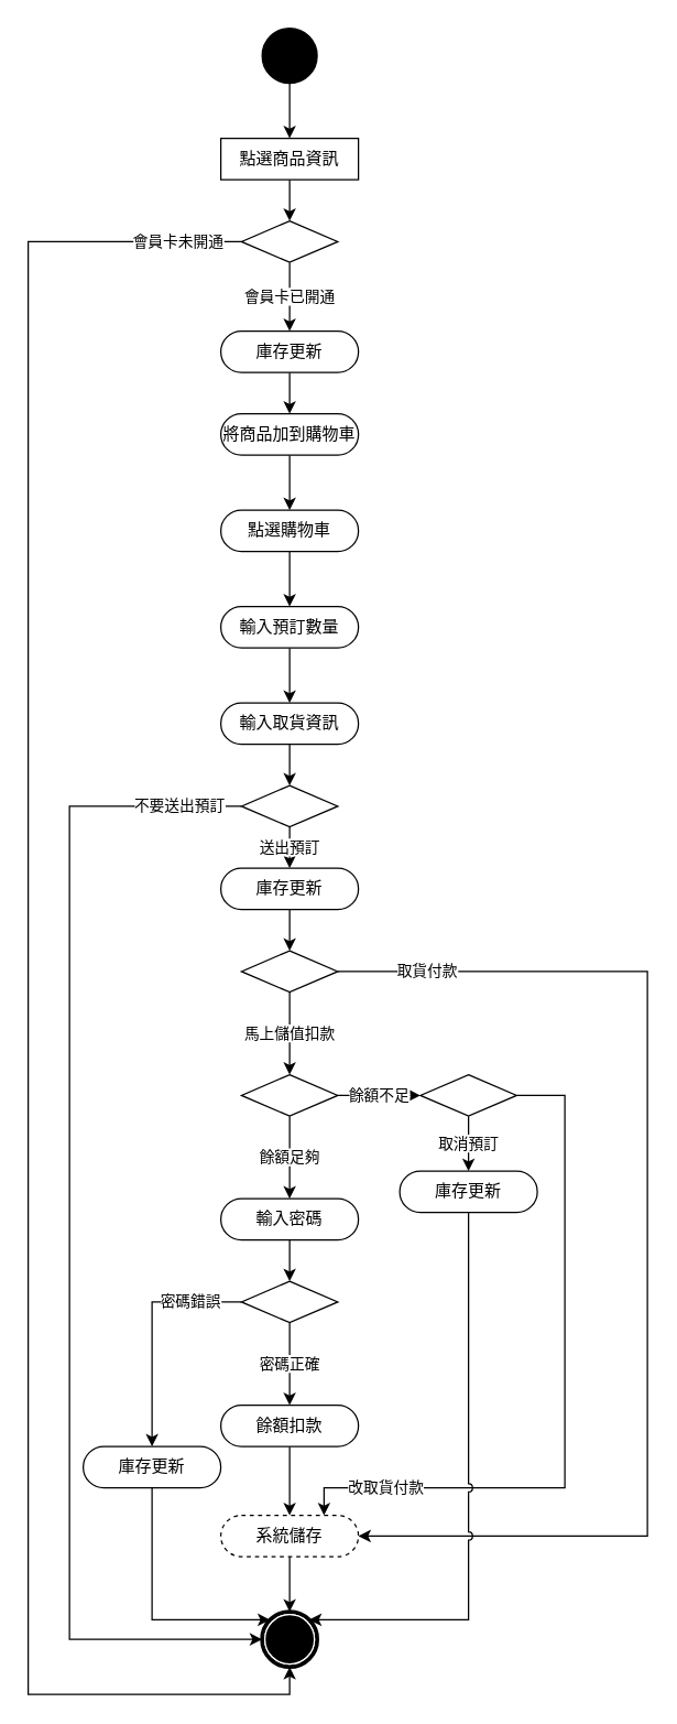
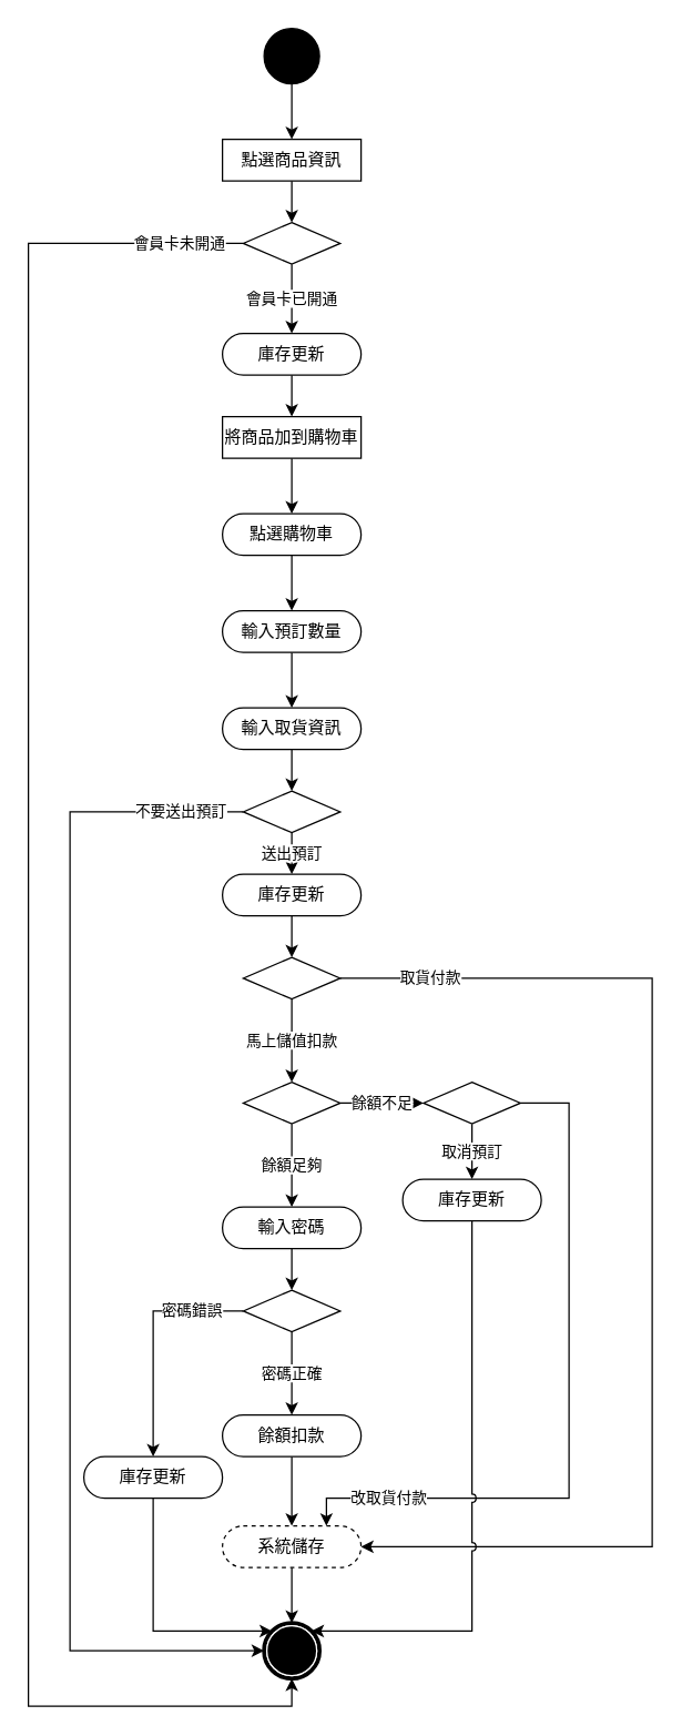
  <mxCell id="0" />
  <mxCell id="1" parent="0" />
  <mxCell id="2" style="edgeStyle=orthogonalEdgeStyle;rounded=0;orthogonalLoop=1;jettySize=auto;html=1;entryX=0.5;entryY=0;entryDx=0;entryDy=0;" parent="1" source="3" target="5" edge="1"><mxGeometry relative="1" as="geometry" /></mxCell>
  <mxCell id="3" value="" style="ellipse;whiteSpace=wrap;html=1;rounded=0;shadow=0;comic=0;labelBackgroundColor=none;strokeWidth=1;fillColor=#000000;fontFamily=Verdana;fontSize=12;align=center;" parent="1" vertex="1"><mxGeometry x="190" y="20" width="40" height="40" as="geometry" /></mxCell>
  <mxCell id="4" style="edgeStyle=orthogonalEdgeStyle;rounded=0;orthogonalLoop=1;jettySize=auto;html=1;entryX=0.5;entryY=0;entryDx=0;entryDy=0;" parent="1" source="5" target="13" edge="1"><mxGeometry relative="1" as="geometry" /></mxCell>
  <mxCell id="5" value="點選商品資訊" style="whiteSpace=wrap;html=1;shadow=0;comic=0;labelBackgroundColor=none;strokeWidth=1;fontFamily=Verdana;fontSize=12;align=center;arcSize=50;rounded=0;" parent="1" vertex="1"><mxGeometry x="160" y="100" width="100" height="30" as="geometry" /></mxCell>
  <mxCell id="6" style="edgeStyle=orthogonalEdgeStyle;rounded=0;orthogonalLoop=1;jettySize=auto;html=1;entryX=0.5;entryY=0;entryDx=0;entryDy=0;exitX=0.5;exitY=1;exitDx=0;exitDy=0;" parent="1" source="7" target="10" edge="1"><mxGeometry relative="1" as="geometry"><mxPoint x="210" y="390" as="targetPoint" /></mxGeometry></mxCell>
- <mxCell id="7" value="將商品加到購物車" style="rounded=1;whiteSpace=wrap;html=1;shadow=0;comic=0;labelBackgroundColor=none;strokeWidth=1;fontFamily=Verdana;fontSize=12;align=center;arcSize=50;" parent="1" vertex="1"><mxGeometry x="160" y="300" width="100" height="30" as="geometry" /></mxCell>
+ <mxCell id="7" value="將商品加到購物車" style="whiteSpace=wrap;html=1;shadow=0;comic=0;labelBackgroundColor=none;strokeWidth=1;fontFamily=Verdana;fontSize=12;align=center;arcSize=50;rounded=0;" parent="1" vertex="1"><mxGeometry x="160" y="300" width="100" height="30" as="geometry" /></mxCell>
  <mxCell id="8" style="edgeStyle=orthogonalEdgeStyle;rounded=0;orthogonalLoop=1;jettySize=auto;html=1;entryX=0.5;entryY=0;entryDx=0;entryDy=0;exitX=0.5;exitY=1;exitDx=0;exitDy=0;" parent="1" source="17" target="39" edge="1"><mxGeometry relative="1" as="geometry"><mxPoint x="210" y="1170" as="targetPoint" /><mxPoint x="210" y="1160" as="sourcePoint" /></mxGeometry></mxCell>
  <mxCell id="9" style="edgeStyle=orthogonalEdgeStyle;rounded=0;orthogonalLoop=1;jettySize=auto;html=1;entryX=0.5;entryY=0;entryDx=0;entryDy=0;" parent="1" source="10" target="19" edge="1"><mxGeometry relative="1" as="geometry" /></mxCell>
  <mxCell id="10" value="點選購物車" style="rounded=1;whiteSpace=wrap;html=1;shadow=0;comic=0;labelBackgroundColor=none;strokeWidth=1;fontFamily=Verdana;fontSize=12;align=center;arcSize=50;" parent="1" vertex="1"><mxGeometry x="160" y="370" width="100" height="30" as="geometry" /></mxCell>
  <mxCell id="11" value="會員卡已開通" style="edgeStyle=orthogonalEdgeStyle;rounded=0;orthogonalLoop=1;jettySize=auto;html=1;entryX=0.5;entryY=0;entryDx=0;entryDy=0;" parent="1" source="13" target="36" edge="1"><mxGeometry relative="1" as="geometry"><mxPoint x="210" y="250" as="targetPoint" /></mxGeometry></mxCell>
  <mxCell id="12" value="會員卡未開通" style="edgeStyle=orthogonalEdgeStyle;rounded=0;orthogonalLoop=1;jettySize=auto;html=1;entryX=0.5;entryY=1;entryDx=0;entryDy=0;" parent="1" source="13" target="39" edge="1"><mxGeometry x="-0.935" relative="1" as="geometry"><mxPoint x="150" y="1270" as="targetPoint" /><Array as="points"><mxPoint x="20" y="175" /><mxPoint x="20" y="1230" /><mxPoint x="210" y="1230" /></Array><mxPoint as="offset" /></mxGeometry></mxCell>
  <mxCell id="13" value="" style="rhombus;whiteSpace=wrap;html=1;" parent="1" vertex="1"><mxGeometry x="175" y="160" width="70" height="30" as="geometry" /></mxCell>
  <mxCell id="14" value="馬上儲值扣款" style="edgeStyle=orthogonalEdgeStyle;rounded=0;orthogonalLoop=1;jettySize=auto;html=1;entryX=0.5;entryY=0;entryDx=0;entryDy=0;" parent="1" source="16" target="24" edge="1"><mxGeometry relative="1" as="geometry"><mxPoint x="210" y="790" as="targetPoint" /></mxGeometry></mxCell>
  <mxCell id="15" value="取貨付款" style="edgeStyle=orthogonalEdgeStyle;rounded=0;orthogonalLoop=1;jettySize=auto;html=1;entryX=1;entryY=0.5;entryDx=0;entryDy=0;" parent="1" source="16" target="17" edge="1"><mxGeometry x="-0.846" relative="1" as="geometry"><mxPoint x="470" y="1105" as="targetPoint" /><Array as="points"><mxPoint x="470" y="705" /><mxPoint x="470" y="1115" /></Array><mxPoint as="offset" /></mxGeometry></mxCell>
  <mxCell id="16" value="" style="rhombus;whiteSpace=wrap;html=1;" parent="1" vertex="1"><mxGeometry x="175" y="690" width="70" height="30" as="geometry" /></mxCell>
  <mxCell id="17" value="系統儲存" style="rounded=1;whiteSpace=wrap;html=1;shadow=0;comic=0;labelBackgroundColor=none;strokeWidth=1;fontFamily=Verdana;fontSize=12;align=center;arcSize=50;dashed=1;" parent="1" vertex="1"><mxGeometry x="160" y="1100" width="100" height="30" as="geometry" /></mxCell>
  <mxCell id="18" value="" style="edgeStyle=orthogonalEdgeStyle;rounded=0;orthogonalLoop=1;jettySize=auto;html=1;" parent="1" source="19" target="21" edge="1"><mxGeometry relative="1" as="geometry" /></mxCell>
  <mxCell id="19" value="輸入預訂數量" style="rounded=1;whiteSpace=wrap;html=1;shadow=0;comic=0;labelBackgroundColor=none;strokeWidth=1;fontFamily=Verdana;fontSize=12;align=center;arcSize=50;" parent="1" vertex="1"><mxGeometry x="160" y="440" width="100" height="30" as="geometry" /></mxCell>
  <mxCell id="20" style="edgeStyle=orthogonalEdgeStyle;rounded=0;orthogonalLoop=1;jettySize=auto;html=1;entryX=0.5;entryY=0;entryDx=0;entryDy=0;" parent="1" source="21" target="34" edge="1"><mxGeometry relative="1" as="geometry"><mxPoint x="210" y="590" as="targetPoint" /></mxGeometry></mxCell>
  <mxCell id="21" value="輸入取貨資訊" style="rounded=1;whiteSpace=wrap;html=1;shadow=0;comic=0;labelBackgroundColor=none;strokeWidth=1;fontFamily=Verdana;fontSize=12;align=center;arcSize=50;" parent="1" vertex="1"><mxGeometry x="160" y="510" width="100" height="30" as="geometry" /></mxCell>
  <mxCell id="22" value="餘額足夠" style="edgeStyle=orthogonalEdgeStyle;rounded=0;orthogonalLoop=1;jettySize=auto;html=1;entryX=0.5;entryY=0;entryDx=0;entryDy=0;" parent="1" source="24" target="26" edge="1"><mxGeometry relative="1" as="geometry"><mxPoint x="210" y="870" as="targetPoint" /><Array as="points" /></mxGeometry></mxCell>
  <mxCell id="23" value="餘額不足" style="edgeStyle=orthogonalEdgeStyle;rounded=0;orthogonalLoop=1;jettySize=auto;html=1;entryX=0;entryY=0.5;entryDx=0;entryDy=0;" parent="1" source="24" target="44" edge="1"><mxGeometry relative="1" as="geometry"><mxPoint x="320" y="795" as="targetPoint" /></mxGeometry></mxCell>
  <mxCell id="24" value="" style="rhombus;whiteSpace=wrap;html=1;" parent="1" vertex="1"><mxGeometry x="175" y="780" width="70" height="30" as="geometry" /></mxCell>
  <mxCell id="25" style="edgeStyle=orthogonalEdgeStyle;rounded=0;orthogonalLoop=1;jettySize=auto;html=1;entryX=0.5;entryY=0;entryDx=0;entryDy=0;" parent="1" source="26" target="29" edge="1"><mxGeometry relative="1" as="geometry" /></mxCell>
  <mxCell id="26" value="輸入密碼" style="rounded=1;whiteSpace=wrap;html=1;shadow=0;comic=0;labelBackgroundColor=none;strokeWidth=1;fontFamily=Verdana;fontSize=12;align=center;arcSize=50;" parent="1" vertex="1"><mxGeometry x="160" y="870" width="100" height="30" as="geometry" /></mxCell>
  <mxCell id="27" value="密碼正確" style="edgeStyle=orthogonalEdgeStyle;rounded=0;orthogonalLoop=1;jettySize=auto;html=1;entryX=0.5;entryY=0;entryDx=0;entryDy=0;" parent="1" source="29" target="31" edge="1"><mxGeometry relative="1" as="geometry"><mxPoint x="210" y="1020" as="targetPoint" /></mxGeometry></mxCell>
  <mxCell id="28" value="密碼錯誤" style="edgeStyle=orthogonalEdgeStyle;rounded=0;orthogonalLoop=1;jettySize=auto;html=1;entryX=0.5;entryY=0;entryDx=0;entryDy=0;" parent="1" source="29" target="41" edge="1"><mxGeometry x="-0.562" relative="1" as="geometry"><mxPoint x="200" y="1240" as="targetPoint" /><Array as="points"><mxPoint x="110" y="945" /></Array><mxPoint as="offset" /></mxGeometry></mxCell>
  <mxCell id="29" value="" style="rhombus;whiteSpace=wrap;html=1;" parent="1" vertex="1"><mxGeometry x="175" y="930" width="70" height="30" as="geometry" /></mxCell>
  <mxCell id="30" style="edgeStyle=orthogonalEdgeStyle;rounded=0;orthogonalLoop=1;jettySize=auto;html=1;entryX=0.5;entryY=0;entryDx=0;entryDy=0;" parent="1" source="31" target="17" edge="1"><mxGeometry relative="1" as="geometry"><mxPoint x="210" y="1090" as="targetPoint" /></mxGeometry></mxCell>
  <mxCell id="31" value="餘額扣款" style="rounded=1;whiteSpace=wrap;html=1;shadow=0;comic=0;labelBackgroundColor=none;strokeWidth=1;fontFamily=Verdana;fontSize=12;align=center;arcSize=50;" parent="1" vertex="1"><mxGeometry x="160" y="1020" width="100" height="30" as="geometry" /></mxCell>
  <mxCell id="32" value="送出預訂" style="edgeStyle=orthogonalEdgeStyle;rounded=0;orthogonalLoop=1;jettySize=auto;html=1;entryX=0.5;entryY=0;entryDx=0;entryDy=0;" parent="1" source="34" target="38" edge="1"><mxGeometry relative="1" as="geometry"><mxPoint x="210" y="630" as="targetPoint" /></mxGeometry></mxCell>
  <mxCell id="33" value="不要送出預訂" style="edgeStyle=orthogonalEdgeStyle;rounded=0;orthogonalLoop=1;jettySize=auto;html=1;entryX=0;entryY=0.5;entryDx=0;entryDy=0;" parent="1" source="34" target="39" edge="1"><mxGeometry x="-0.896" relative="1" as="geometry"><mxPoint x="195.8" y="1254.2" as="targetPoint" /><Array as="points"><mxPoint x="50" y="585" /><mxPoint x="50" y="1190" /></Array><mxPoint as="offset" /></mxGeometry></mxCell>
  <mxCell id="34" value="" style="rhombus;whiteSpace=wrap;html=1;" parent="1" vertex="1"><mxGeometry x="175" y="570" width="70" height="30" as="geometry" /></mxCell>
  <mxCell id="35" style="edgeStyle=orthogonalEdgeStyle;rounded=0;orthogonalLoop=1;jettySize=auto;html=1;entryX=0.5;entryY=0;entryDx=0;entryDy=0;" parent="1" source="36" target="7" edge="1"><mxGeometry relative="1" as="geometry" /></mxCell>
  <mxCell id="36" value="庫存更新" style="rounded=1;whiteSpace=wrap;html=1;shadow=0;comic=0;labelBackgroundColor=none;strokeWidth=1;fontFamily=Verdana;fontSize=12;align=center;arcSize=50;" parent="1" vertex="1"><mxGeometry x="160" y="240" width="100" height="30" as="geometry" /></mxCell>
  <mxCell id="37" style="edgeStyle=orthogonalEdgeStyle;rounded=0;orthogonalLoop=1;jettySize=auto;html=1;entryX=0.5;entryY=0;entryDx=0;entryDy=0;" parent="1" source="38" target="16" edge="1"><mxGeometry relative="1" as="geometry" /></mxCell>
  <mxCell id="38" value="庫存更新" style="rounded=1;whiteSpace=wrap;html=1;shadow=0;comic=0;labelBackgroundColor=none;strokeWidth=1;fontFamily=Verdana;fontSize=12;align=center;arcSize=50;" parent="1" vertex="1"><mxGeometry x="160" y="630" width="100" height="30" as="geometry" /></mxCell>
  <mxCell id="39" value="" style="shape=mxgraph.bpmn.shape;html=1;verticalLabelPosition=bottom;labelBackgroundColor=#ffffff;verticalAlign=top;perimeter=ellipsePerimeter;outline=end;symbol=terminate;rounded=0;shadow=0;comic=0;strokeWidth=1;fontFamily=Verdana;fontSize=12;align=center;" parent="1" vertex="1"><mxGeometry x="190" y="1170" width="40" height="40" as="geometry" /></mxCell>
  <mxCell id="40" style="edgeStyle=orthogonalEdgeStyle;rounded=0;orthogonalLoop=1;jettySize=auto;html=1;entryX=0.145;entryY=0.145;entryDx=0;entryDy=0;entryPerimeter=0;" parent="1" source="41" target="39" edge="1"><mxGeometry relative="1" as="geometry"><Array as="points"><mxPoint x="110" y="1176" /></Array></mxGeometry></mxCell>
  <mxCell id="41" value="庫存更新" style="rounded=1;whiteSpace=wrap;html=1;shadow=0;comic=0;labelBackgroundColor=none;strokeWidth=1;fontFamily=Verdana;fontSize=12;align=center;arcSize=50;" parent="1" vertex="1"><mxGeometry x="60" y="1050" width="100" height="30" as="geometry" /></mxCell>
  <mxCell id="42" value="取消預訂" style="edgeStyle=orthogonalEdgeStyle;rounded=0;orthogonalLoop=1;jettySize=auto;html=1;entryX=0.5;entryY=0;entryDx=0;entryDy=0;" parent="1" source="44" target="46" edge="1"><mxGeometry relative="1" as="geometry"><mxPoint x="355" y="860" as="targetPoint" /></mxGeometry></mxCell>
  <mxCell id="43" value="改取貨付款" style="edgeStyle=orthogonalEdgeStyle;rounded=0;orthogonalLoop=1;jettySize=auto;html=1;entryX=0.75;entryY=0;entryDx=0;entryDy=0;jumpStyle=arc;" parent="1" source="44" target="17" edge="1"><mxGeometry x="0.748" relative="1" as="geometry"><mxPoint x="410" y="980" as="targetPoint" /><Array as="points"><mxPoint x="410" y="795" /><mxPoint x="410" y="1080" /><mxPoint x="235" y="1080" /></Array><mxPoint as="offset" /></mxGeometry></mxCell>
  <mxCell id="44" value="" style="rhombus;whiteSpace=wrap;html=1;" parent="1" vertex="1"><mxGeometry x="305" y="780" width="70" height="30" as="geometry" /></mxCell>
  <mxCell id="45" style="edgeStyle=orthogonalEdgeStyle;rounded=0;orthogonalLoop=1;jettySize=auto;html=1;entryX=0.855;entryY=0.145;entryDx=0;entryDy=0;entryPerimeter=0;jumpStyle=arc;" parent="1" source="46" target="39" edge="1"><mxGeometry relative="1" as="geometry"><Array as="points"><mxPoint x="340" y="1176" /></Array></mxGeometry></mxCell>
  <mxCell id="46" value="庫存更新" style="rounded=1;whiteSpace=wrap;html=1;shadow=0;comic=0;labelBackgroundColor=none;strokeWidth=1;fontFamily=Verdana;fontSize=12;align=center;arcSize=50;" parent="1" vertex="1"><mxGeometry x="290" y="850" width="100" height="30" as="geometry" /></mxCell>
